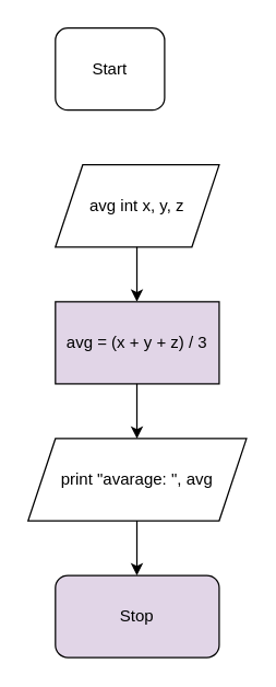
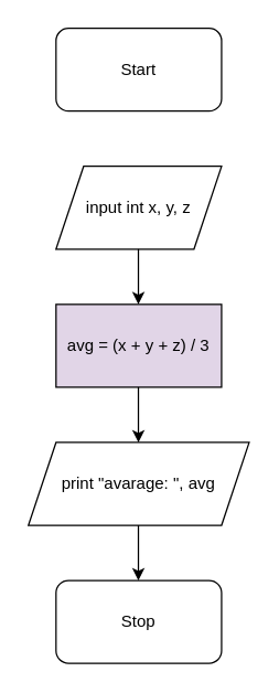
  <mxCell id="0" />
  <mxCell id="1" parent="0" />
- <mxCell id="2" value="Start" style="rounded=1;whiteSpace=wrap;html=1;" vertex="1" parent="1"><mxGeometry x="40" y="20" width="80" height="60" as="geometry" /></mxCell>
- <mxCell id="3" value="avg int x, y, z" style="shape=parallelogram;perimeter=parallelogramPerimeter;whiteSpace=wrap;html=1;fixedSize=1;" vertex="1" parent="1"><mxGeometry x="40" y="120" width="120" height="60" as="geometry" /></mxCell>
+ <mxCell id="2" value="Start" style="rounded=1;whiteSpace=wrap;html=1;" vertex="1" parent="1"><mxGeometry x="40" y="20" width="120" height="60" as="geometry" /></mxCell>
+ <mxCell id="3" value="input int x, y, z" style="shape=parallelogram;perimeter=parallelogramPerimeter;whiteSpace=wrap;html=1;fixedSize=1;" vertex="1" parent="1"><mxGeometry x="40" y="120" width="120" height="60" as="geometry" /></mxCell>
  <mxCell id="4" value="avg = (x + y + z) / 3" style="rounded=0;whiteSpace=wrap;html=1;fillColor=#e1d5e7;" vertex="1" parent="1"><mxGeometry x="40" y="220" width="120" height="60" as="geometry" /></mxCell>
  <mxCell id="5" value="print &quot;avarage: &quot;, avg" style="shape=parallelogram;perimeter=parallelogramPerimeter;whiteSpace=wrap;html=1;fixedSize=1;" vertex="1" parent="1"><mxGeometry x="20" y="320" width="160" height="60" as="geometry" /></mxCell>
- <mxCell id="6" value="Stop" style="rounded=1;whiteSpace=wrap;html=1;fillColor=#e1d5e7;" vertex="1" parent="1"><mxGeometry x="40" y="420" width="120" height="60" as="geometry" /></mxCell>
+ <mxCell id="6" value="Stop" style="rounded=1;whiteSpace=wrap;html=1;" vertex="1" parent="1"><mxGeometry x="40" y="420" width="120" height="60" as="geometry" /></mxCell>
  <mxCell id="7" value="" style="endArrow=classic;html=1;rounded=0;exitX=0.5;exitY=1;exitDx=0;exitDy=0;entryX=0.5;entryY=0;entryDx=0;entryDy=0;" edge="1" parent="1"><mxGeometry width="50" height="50" relative="1" as="geometry"><mxPoint x="99.71" y="180" as="sourcePoint" /><mxPoint x="99.71" y="220" as="targetPoint" /></mxGeometry></mxCell>
  <mxCell id="8" value="" style="endArrow=classic;html=1;rounded=0;exitX=0.5;exitY=1;exitDx=0;exitDy=0;entryX=0.5;entryY=0;entryDx=0;entryDy=0;" edge="1" parent="1"><mxGeometry width="50" height="50" relative="1" as="geometry"><mxPoint x="99.71" y="280" as="sourcePoint" /><mxPoint x="99.71" y="320" as="targetPoint" /></mxGeometry></mxCell>
  <mxCell id="9" value="" style="endArrow=classic;html=1;rounded=0;exitX=0.5;exitY=1;exitDx=0;exitDy=0;entryX=0.5;entryY=0;entryDx=0;entryDy=0;" edge="1" parent="1"><mxGeometry width="50" height="50" relative="1" as="geometry"><mxPoint x="99.71" y="380" as="sourcePoint" /><mxPoint x="99.71" y="420" as="targetPoint" /></mxGeometry></mxCell>
